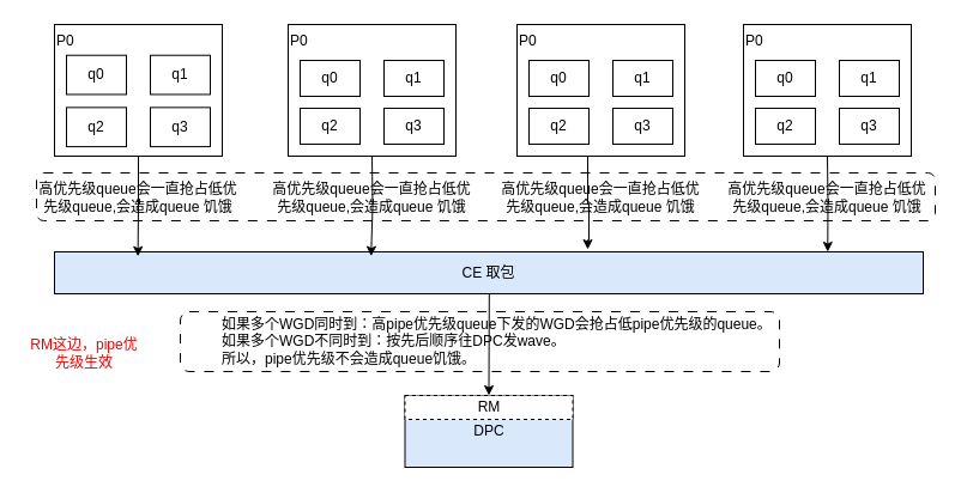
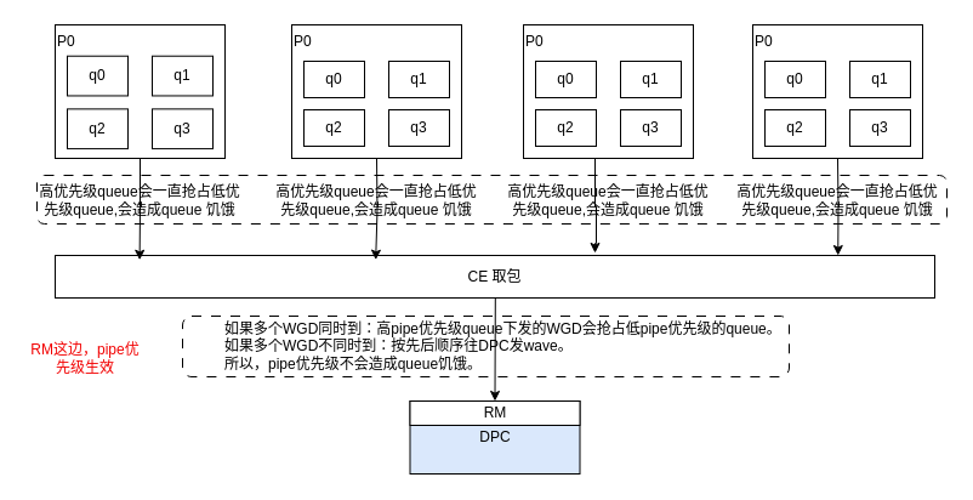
  <mxCell id="0" />
  <mxCell id="1" parent="0" />
  <mxCell id="2" value="" style="rounded=1;whiteSpace=wrap;html=1;labelBorderColor=none;dashed=1;dashPattern=8 8;" vertex="1" parent="1"><mxGeometry x="150" y="260" width="500" height="50" as="geometry" /></mxCell>
  <mxCell id="3" value="" style="rounded=1;whiteSpace=wrap;html=1;labelBorderColor=none;dashed=1;dashPattern=8 8;" vertex="1" parent="1"><mxGeometry x="30" y="144" width="750" height="40" as="geometry" /></mxCell>
  <mxCell id="4" value="" style="group" vertex="1" connectable="0" parent="1"><mxGeometry x="45" y="20" width="140" height="120" as="geometry" /></mxCell>
  <mxCell id="5" value="P0" style="rounded=0;whiteSpace=wrap;html=1;verticalAlign=top;align=left;" vertex="1" parent="4"><mxGeometry width="140" height="110" as="geometry" /></mxCell>
  <mxCell id="6" value="q0" style="rounded=0;whiteSpace=wrap;html=1;" vertex="1" parent="4"><mxGeometry x="10" y="25.727" width="50" height="32.727" as="geometry" /></mxCell>
  <mxCell id="7" value="q1" style="rounded=0;whiteSpace=wrap;html=1;" vertex="1" parent="4"><mxGeometry x="80" y="25.727" width="50" height="32.727" as="geometry" /></mxCell>
  <mxCell id="8" value="q2" style="rounded=0;whiteSpace=wrap;html=1;" vertex="1" parent="4"><mxGeometry x="10" y="69.364" width="50" height="32.727" as="geometry" /></mxCell>
  <mxCell id="9" value="q3" style="rounded=0;whiteSpace=wrap;html=1;" vertex="1" parent="4"><mxGeometry x="80" y="69.364" width="50" height="32.727" as="geometry" /></mxCell>
  <mxCell id="10" value="" style="group" vertex="1" connectable="0" parent="1"><mxGeometry x="240" y="20" width="140" height="110" as="geometry" /></mxCell>
  <mxCell id="11" value="P0" style="rounded=0;whiteSpace=wrap;html=1;verticalAlign=top;align=left;" vertex="1" parent="10"><mxGeometry width="140" height="110" as="geometry" /></mxCell>
  <mxCell id="12" value="q0" style="rounded=0;whiteSpace=wrap;html=1;" vertex="1" parent="10"><mxGeometry x="10" y="30" width="50" height="30" as="geometry" /></mxCell>
  <mxCell id="13" value="q1" style="rounded=0;whiteSpace=wrap;html=1;" vertex="1" parent="10"><mxGeometry x="80" y="30" width="50" height="30" as="geometry" /></mxCell>
  <mxCell id="14" value="q2" style="rounded=0;whiteSpace=wrap;html=1;" vertex="1" parent="10"><mxGeometry x="10" y="70" width="50" height="30" as="geometry" /></mxCell>
  <mxCell id="15" value="q3" style="rounded=0;whiteSpace=wrap;html=1;" vertex="1" parent="10"><mxGeometry x="80" y="70" width="50" height="30" as="geometry" /></mxCell>
  <mxCell id="16" value="" style="group" vertex="1" connectable="0" parent="1"><mxGeometry x="431" y="20" width="140" height="110" as="geometry" /></mxCell>
  <mxCell id="17" value="P0" style="rounded=0;whiteSpace=wrap;html=1;verticalAlign=top;align=left;" vertex="1" parent="16"><mxGeometry width="140" height="110" as="geometry" /></mxCell>
  <mxCell id="18" value="q0" style="rounded=0;whiteSpace=wrap;html=1;" vertex="1" parent="16"><mxGeometry x="10" y="30" width="50" height="30" as="geometry" /></mxCell>
  <mxCell id="19" value="q1" style="rounded=0;whiteSpace=wrap;html=1;" vertex="1" parent="16"><mxGeometry x="80" y="30" width="50" height="30" as="geometry" /></mxCell>
  <mxCell id="20" value="q2" style="rounded=0;whiteSpace=wrap;html=1;" vertex="1" parent="16"><mxGeometry x="10" y="70" width="50" height="30" as="geometry" /></mxCell>
  <mxCell id="21" value="q3" style="rounded=0;whiteSpace=wrap;html=1;" vertex="1" parent="16"><mxGeometry x="80" y="70" width="50" height="30" as="geometry" /></mxCell>
  <mxCell id="22" value="" style="group" vertex="1" connectable="0" parent="1"><mxGeometry x="620" y="20" width="140" height="110" as="geometry" /></mxCell>
  <mxCell id="23" value="P0" style="rounded=0;whiteSpace=wrap;html=1;verticalAlign=top;align=left;" vertex="1" parent="22"><mxGeometry width="140" height="110" as="geometry" /></mxCell>
  <mxCell id="24" value="q0" style="rounded=0;whiteSpace=wrap;html=1;" vertex="1" parent="22"><mxGeometry x="10" y="30" width="50" height="30" as="geometry" /></mxCell>
  <mxCell id="25" value="q1" style="rounded=0;whiteSpace=wrap;html=1;" vertex="1" parent="22"><mxGeometry x="80" y="30" width="50" height="30" as="geometry" /></mxCell>
  <mxCell id="26" value="q2" style="rounded=0;whiteSpace=wrap;html=1;" vertex="1" parent="22"><mxGeometry x="10" y="70" width="50" height="30" as="geometry" /></mxCell>
  <mxCell id="27" value="q3" style="rounded=0;whiteSpace=wrap;html=1;" vertex="1" parent="22"><mxGeometry x="80" y="70" width="50" height="30" as="geometry" /></mxCell>
- <mxCell id="28" value="CE 取包" style="rounded=0;whiteSpace=wrap;html=1;fillColor=#dae8fc;" vertex="1" parent="1"><mxGeometry x="45" y="210" width="725" height="35" as="geometry" /></mxCell>
+ <mxCell id="28" value="CE 取包" style="rounded=0;whiteSpace=wrap;html=1;" vertex="1" parent="1"><mxGeometry x="45" y="210" width="725" height="35" as="geometry" /></mxCell>
  <mxCell id="29" style="edgeStyle=orthogonalEdgeStyle;rounded=0;orthogonalLoop=1;jettySize=auto;html=1;exitX=0.5;exitY=1;exitDx=0;exitDy=0;entryX=0.096;entryY=0.107;entryDx=0;entryDy=0;entryPerimeter=0;" edge="1" parent="1" source="5" target="28"><mxGeometry relative="1" as="geometry" /></mxCell>
  <mxCell id="30" value="高优先级queue会一直抢占低优先级queue,会造成queue 饥饿" style="text;html=1;align=center;verticalAlign=middle;whiteSpace=wrap;rounded=0;" vertex="1" parent="1"><mxGeometry x="30" y="150" width="170" height="30" as="geometry" /></mxCell>
  <mxCell id="31" style="edgeStyle=orthogonalEdgeStyle;rounded=0;orthogonalLoop=1;jettySize=auto;html=1;exitX=0.5;exitY=1;exitDx=0;exitDy=0;entryX=0.392;entryY=0.105;entryDx=0;entryDy=0;entryPerimeter=0;" edge="1" parent="1"><mxGeometry relative="1" as="geometry"><mxPoint x="310" y="130" as="sourcePoint" /><mxPoint x="309.2" y="213.675" as="targetPoint" /></mxGeometry></mxCell>
  <mxCell id="32" value="高优先级queue会一直抢占低优先级queue,会造成queue 饥饿" style="text;html=1;align=center;verticalAlign=middle;whiteSpace=wrap;rounded=0;" vertex="1" parent="1"><mxGeometry x="225" y="150" width="170" height="30" as="geometry" /></mxCell>
  <mxCell id="33" style="edgeStyle=orthogonalEdgeStyle;rounded=0;orthogonalLoop=1;jettySize=auto;html=1;exitX=0.5;exitY=1;exitDx=0;exitDy=0;" edge="1" parent="1"><mxGeometry relative="1" as="geometry"><mxPoint x="501" y="130" as="sourcePoint" /><mxPoint x="490" y="208" as="targetPoint" /><Array as="points"><mxPoint x="490" y="130" /><mxPoint x="490" y="170" /><mxPoint x="491" y="170" /><mxPoint x="491" y="200" /><mxPoint x="490" y="200" /></Array></mxGeometry></mxCell>
  <mxCell id="34" value="高优先级queue会一直抢占低优先级queue,会造成queue 饥饿" style="text;html=1;align=center;verticalAlign=middle;whiteSpace=wrap;rounded=0;" vertex="1" parent="1"><mxGeometry x="416" y="150" width="170" height="30" as="geometry" /></mxCell>
  <mxCell id="35" style="edgeStyle=orthogonalEdgeStyle;rounded=0;orthogonalLoop=1;jettySize=auto;html=1;exitX=0.5;exitY=1;exitDx=0;exitDy=0;entryX=0.89;entryY=0;entryDx=0;entryDy=0;entryPerimeter=0;" edge="1" target="28" parent="1"><mxGeometry relative="1" as="geometry"><mxPoint x="690" y="130" as="sourcePoint" /><mxPoint x="690.029" y="200" as="targetPoint" /></mxGeometry></mxCell>
  <mxCell id="36" value="高优先级queue会一直抢占低优先级queue,会造成queue 饥饿" style="text;html=1;align=center;verticalAlign=middle;whiteSpace=wrap;rounded=0;" vertex="1" parent="1"><mxGeometry x="605" y="150" width="170" height="30" as="geometry" /></mxCell>
  <mxCell id="37" value="" style="endArrow=classic;html=1;rounded=0;entryX=0.5;entryY=0;entryDx=0;entryDy=0;exitX=0.097;exitY=1.008;exitDx=0;exitDy=0;exitPerimeter=0;" edge="1" parent="1" target="40"><mxGeometry width="50" height="50" relative="1" as="geometry"><mxPoint x="407.825" y="245" as="sourcePoint" /><mxPoint x="682.5" y="219.72" as="targetPoint" /></mxGeometry></mxCell>
  <mxCell id="38" value="" style="group" vertex="1" connectable="0" parent="1"><mxGeometry x="337.5" y="330" width="140" height="60" as="geometry" /></mxCell>
  <mxCell id="39" value="DPC" style="rounded=0;whiteSpace=wrap;html=1;fillColor=#dae8fc;" vertex="1" parent="38"><mxGeometry width="140" height="60" as="geometry" /></mxCell>
- <mxCell id="40" value="RM" style="rounded=0;whiteSpace=wrap;html=1;dashed=1;" vertex="1" parent="38"><mxGeometry width="140" height="20" as="geometry" /></mxCell>
+ <mxCell id="40" value="RM" style="rounded=0;whiteSpace=wrap;html=1;" vertex="1" parent="38"><mxGeometry width="140" height="20" as="geometry" /></mxCell>
  <mxCell id="41" value="如果多个WGD同时到：高pipe优先级queue下发的WGD会抢占低pipe优先级的queue。&lt;div&gt;如果多个WGD不同时到：按先后顺序往DPC发wave。&lt;/div&gt;&lt;div&gt;所以，pipe优先级不会造成queue饥饿。&lt;/div&gt;" style="text;html=1;align=left;verticalAlign=middle;whiteSpace=wrap;rounded=0;" vertex="1" parent="1"><mxGeometry x="183" y="270" width="461" height="30" as="geometry" /></mxCell>
  <mxCell id="42" value="RM这边，pipe优先级生效" style="text;html=1;align=center;verticalAlign=middle;whiteSpace=wrap;rounded=0;fontColor=#F20202;" vertex="1" parent="1"><mxGeometry x="20" y="280" width="100" height="30" as="geometry" /></mxCell>
